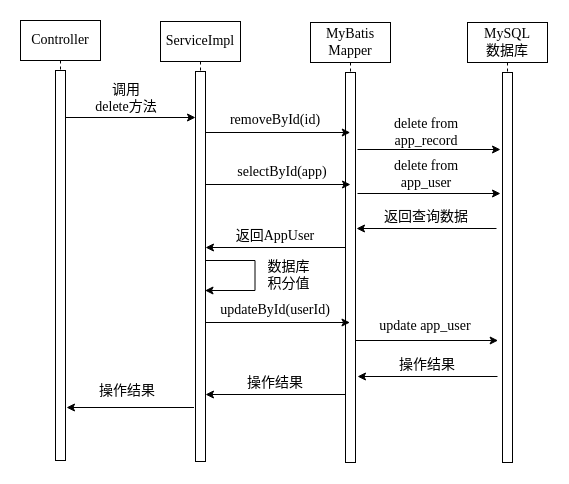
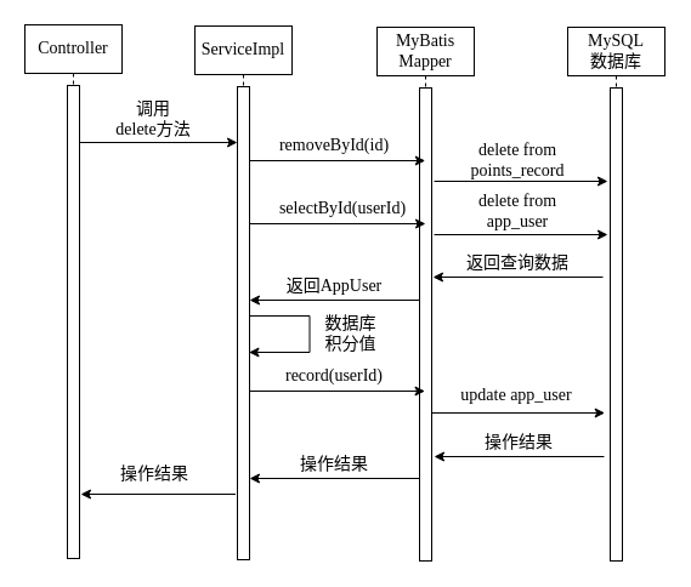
  <mxCell id="0" />
  <mxCell id="1" parent="0" />
  <mxCell id="2" value="&lt;div&gt;Controller&lt;/div&gt;" style="shape=umlLifeline;perimeter=lifelinePerimeter;whiteSpace=wrap;html=1;container=1;dropTarget=0;collapsible=0;recursiveResize=0;outlineConnect=0;portConstraint=eastwest;newEdgeStyle={&quot;curved&quot;:0,&quot;rounded&quot;:0};fontFamily=宋体;fontSize=14;" parent="1" vertex="1"><mxGeometry x="20" y="20" width="80" height="410" as="geometry" /></mxCell>
  <mxCell id="3" value="" style="html=1;points=[[0,0,0,0,5],[0,1,0,0,-5],[1,0,0,0,5],[1,1,0,0,-5]];perimeter=orthogonalPerimeter;outlineConnect=0;targetShapes=umlLifeline;portConstraint=eastwest;newEdgeStyle={&quot;curved&quot;:0,&quot;rounded&quot;:0};fontFamily=宋体;fontSize=14;" parent="2" vertex="1"><mxGeometry x="35" y="50" width="10" height="390" as="geometry" /></mxCell>
  <mxCell id="4" value="ServiceImpl" style="shape=umlLifeline;perimeter=lifelinePerimeter;whiteSpace=wrap;html=1;container=1;dropTarget=0;collapsible=0;recursiveResize=0;outlineConnect=0;portConstraint=eastwest;newEdgeStyle={&quot;curved&quot;:0,&quot;rounded&quot;:0};fontFamily=宋体;fontSize=14;" parent="1" vertex="1"><mxGeometry x="160" y="21" width="80" height="400" as="geometry" /></mxCell>
  <mxCell id="5" value="" style="html=1;points=[[0,0,0,0,5],[0,1,0,0,-5],[1,0,0,0,5],[1,1,0,0,-5]];perimeter=orthogonalPerimeter;outlineConnect=0;targetShapes=umlLifeline;portConstraint=eastwest;newEdgeStyle={&quot;curved&quot;:0,&quot;rounded&quot;:0};fontFamily=宋体;fontSize=14;" parent="4" vertex="1"><mxGeometry x="35" y="50" width="10" height="390" as="geometry" /></mxCell>
  <mxCell id="6" value="MyBatis&lt;div&gt;Mapper&lt;/div&gt;" style="shape=umlLifeline;perimeter=lifelinePerimeter;whiteSpace=wrap;html=1;container=1;dropTarget=0;collapsible=0;recursiveResize=0;outlineConnect=0;portConstraint=eastwest;newEdgeStyle={&quot;curved&quot;:0,&quot;rounded&quot;:0};fontFamily=宋体;fontSize=14;" parent="1" vertex="1"><mxGeometry x="310" y="22" width="80" height="440" as="geometry" /></mxCell>
  <mxCell id="7" value="" style="html=1;points=[[0,0,0,0,5],[0,1,0,0,-5],[1,0,0,0,5],[1,1,0,0,-5]];perimeter=orthogonalPerimeter;outlineConnect=0;targetShapes=umlLifeline;portConstraint=eastwest;newEdgeStyle={&quot;curved&quot;:0,&quot;rounded&quot;:0};fontFamily=宋体;fontSize=14;" parent="6" vertex="1"><mxGeometry x="35" y="50" width="10" height="390" as="geometry" /></mxCell>
  <mxCell id="8" value="" style="group" parent="1" vertex="1" connectable="0"><mxGeometry x="65" y="87" width="130" height="30" as="geometry" /></mxCell>
  <mxCell id="9" value="" style="endArrow=classic;html=1;rounded=0;fontSize=14;fontFamily=宋体;" parent="8" edge="1"><mxGeometry width="50" height="50" relative="1" as="geometry"><mxPoint y="30" as="sourcePoint" /><mxPoint x="130" y="30" as="targetPoint" /></mxGeometry></mxCell>
  <mxCell id="10" value="MySQL&lt;div&gt;数据库&lt;/div&gt;" style="shape=umlLifeline;perimeter=lifelinePerimeter;whiteSpace=wrap;html=1;container=1;dropTarget=0;collapsible=0;recursiveResize=0;outlineConnect=0;portConstraint=eastwest;newEdgeStyle={&quot;curved&quot;:0,&quot;rounded&quot;:0};fontFamily=宋体;fontSize=14;" parent="1" vertex="1"><mxGeometry x="467" y="22" width="80" height="440" as="geometry" /></mxCell>
  <mxCell id="11" value="" style="html=1;points=[[0,0,0,0,5],[0,1,0,0,-5],[1,0,0,0,5],[1,1,0,0,-5]];perimeter=orthogonalPerimeter;outlineConnect=0;targetShapes=umlLifeline;portConstraint=eastwest;newEdgeStyle={&quot;curved&quot;:0,&quot;rounded&quot;:0};fontFamily=宋体;fontSize=14;" parent="10" vertex="1"><mxGeometry x="35" y="50" width="10" height="390" as="geometry" /></mxCell>
  <mxCell id="12" value="&lt;div&gt;调用&lt;/div&gt;&lt;div&gt;delete方法&lt;/div&gt;" style="text;html=1;align=center;verticalAlign=middle;whiteSpace=wrap;rounded=0;fontSize=14;fontFamily=宋体;" parent="1" vertex="1"><mxGeometry x="71" y="85" width="110" height="26" as="geometry" /></mxCell>
  <mxCell id="13" value="数据库&lt;div&gt;积分值&lt;/div&gt;" style="text;html=1;align=center;verticalAlign=middle;whiteSpace=wrap;rounded=0;fontSize=14;fontFamily=宋体;spacing=0;" parent="1" vertex="1"><mxGeometry x="259" y="262" width="58.56" height="26" as="geometry" /></mxCell>
  <mxCell id="14" value="" style="group" parent="1" vertex="1" connectable="0"><mxGeometry x="204.75" y="107" width="145" height="26" as="geometry" /></mxCell>
  <mxCell id="15" value="" style="endArrow=none;html=1;rounded=0;startArrow=classic;startFill=1;endFill=1;" parent="14" edge="1"><mxGeometry width="50" height="50" relative="1" as="geometry"><mxPoint x="145" y="25" as="sourcePoint" /><mxPoint y="25" as="targetPoint" /></mxGeometry></mxCell>
  <mxCell id="16" value="removeById(id)" style="text;html=1;align=center;verticalAlign=middle;whiteSpace=wrap;rounded=0;fontSize=14;fontFamily=宋体;spacing=0;" parent="14" vertex="1"><mxGeometry x="12.32" width="116" height="26" as="geometry" /></mxCell>
  <mxCell id="17" value="" style="group" parent="1" vertex="1" connectable="0"><mxGeometry x="204.5" y="297" width="145" height="26" as="geometry" /></mxCell>
  <mxCell id="18" value="" style="endArrow=none;html=1;rounded=0;startArrow=classic;startFill=1;endFill=1;" parent="17" edge="1"><mxGeometry width="50" height="50" relative="1" as="geometry"><mxPoint x="145" y="25" as="sourcePoint" /><mxPoint y="25" as="targetPoint" /></mxGeometry></mxCell>
- <mxCell id="19" value="updateById(userId)" style="text;html=1;align=center;verticalAlign=middle;whiteSpace=wrap;rounded=0;fontSize=14;fontFamily=宋体;spacing=0;" parent="17" vertex="1"><mxGeometry x="12.32" width="116" height="26" as="geometry" /></mxCell>
+ <mxCell id="19" value="record(userId)" style="text;html=1;align=center;verticalAlign=middle;whiteSpace=wrap;rounded=0;fontSize=14;fontFamily=宋体;spacing=0;" parent="17" vertex="1"><mxGeometry x="12.32" width="116" height="26" as="geometry" /></mxCell>
  <mxCell id="20" value="" style="group" parent="1" vertex="1" connectable="0"><mxGeometry x="205" y="219" width="140" height="28" as="geometry" /></mxCell>
  <mxCell id="21" value="返回AppUser" style="text;html=1;align=center;verticalAlign=middle;whiteSpace=wrap;rounded=0;fontSize=14;fontFamily=宋体;spacing=0;" parent="20" vertex="1"><mxGeometry x="0.006" y="4" width="139.994" height="26" as="geometry" /></mxCell>
  <mxCell id="22" value="" style="endArrow=classic;html=1;rounded=0;" parent="20" edge="1"><mxGeometry width="50" height="50" relative="1" as="geometry"><mxPoint x="139.994" y="28" as="sourcePoint" /><mxPoint y="28" as="targetPoint" /></mxGeometry></mxCell>
  <mxCell id="23" value="delete from&lt;div&gt;app_user&lt;/div&gt;" style="text;html=1;align=center;verticalAlign=middle;whiteSpace=wrap;rounded=0;fontSize=14;fontFamily=宋体;spacing=0;" parent="1" vertex="1"><mxGeometry x="357" y="161" width="138.233" height="26" as="geometry" /></mxCell>
  <mxCell id="24" value="" style="endArrow=classic;html=1;rounded=0;fontSize=14;fontFamily=宋体;" parent="1" edge="1"><mxGeometry width="50" height="50" relative="1" as="geometry"><mxPoint x="357" y="193" as="sourcePoint" /><mxPoint x="500" y="193" as="targetPoint" /></mxGeometry></mxCell>
  <mxCell id="25" value="" style="group" parent="1" vertex="1" connectable="0"><mxGeometry x="205" y="159" width="145" height="26" as="geometry" /></mxCell>
  <mxCell id="26" value="" style="endArrow=none;html=1;rounded=0;startArrow=classic;startFill=1;endFill=1;" parent="25" edge="1"><mxGeometry width="50" height="50" relative="1" as="geometry"><mxPoint x="145" y="25" as="sourcePoint" /><mxPoint y="25" as="targetPoint" /></mxGeometry></mxCell>
- <mxCell id="27" value="selectById(app)" style="text;html=1;align=center;verticalAlign=middle;whiteSpace=wrap;rounded=0;fontSize=14;fontFamily=宋体;spacing=0;" parent="25" vertex="1"><mxGeometry x="19.32" width="116" height="26" as="geometry" /></mxCell>
+ <mxCell id="27" value="selectById(userId)" style="text;html=1;align=center;verticalAlign=middle;whiteSpace=wrap;rounded=0;fontSize=14;fontFamily=宋体;spacing=0;" parent="25" vertex="1"><mxGeometry x="19.32" width="116" height="26" as="geometry" /></mxCell>
  <mxCell id="28" value="update app_user" style="text;html=1;align=center;verticalAlign=middle;whiteSpace=wrap;rounded=0;fontSize=14;fontFamily=宋体;spacing=0;" parent="1" vertex="1"><mxGeometry x="356" y="313" width="138.233" height="26" as="geometry" /></mxCell>
  <mxCell id="29" value="" style="endArrow=classic;html=1;rounded=0;fontSize=14;fontFamily=宋体;" parent="1" edge="1"><mxGeometry width="50" height="50" relative="1" as="geometry"><mxPoint x="354.62" y="340" as="sourcePoint" /><mxPoint x="497.62" y="340" as="targetPoint" /></mxGeometry></mxCell>
- <mxCell id="30" value="delete from&lt;div&gt;app_record&lt;/div&gt;" style="text;html=1;align=center;verticalAlign=middle;whiteSpace=wrap;rounded=0;fontSize=14;fontFamily=宋体;spacing=0;" parent="1" vertex="1"><mxGeometry x="357" y="119" width="138.233" height="26" as="geometry" /></mxCell>
+ <mxCell id="30" value="delete from&lt;div&gt;points_record&lt;/div&gt;" style="text;html=1;align=center;verticalAlign=middle;whiteSpace=wrap;rounded=0;fontSize=14;fontFamily=宋体;spacing=0;" parent="1" vertex="1"><mxGeometry x="357" y="119" width="138.233" height="26" as="geometry" /></mxCell>
  <mxCell id="31" value="" style="endArrow=classic;html=1;rounded=0;fontSize=14;fontFamily=宋体;sourcePerimeterSpacing=0;endSize=6;" parent="1" edge="1"><mxGeometry width="50" height="50" relative="1" as="geometry"><mxPoint x="357" y="149" as="sourcePoint" /><mxPoint x="500" y="149" as="targetPoint" /></mxGeometry></mxCell>
  <mxCell id="32" value="返回查询数据" style="text;html=1;align=center;verticalAlign=middle;whiteSpace=wrap;rounded=0;fontSize=14;fontFamily=宋体;spacing=0;" parent="1" vertex="1"><mxGeometry x="356.006" y="204" width="139.994" height="26" as="geometry" /></mxCell>
  <mxCell id="33" value="" style="endArrow=classic;html=1;rounded=0;sourcePerimeterSpacing=0;strokeWidth=1;" parent="1" edge="1"><mxGeometry width="50" height="50" relative="1" as="geometry"><mxPoint x="495.994" y="228" as="sourcePoint" /><mxPoint x="356" y="228" as="targetPoint" /></mxGeometry></mxCell>
  <mxCell id="34" value="操作结果&lt;span style=&quot;color: rgba(0, 0, 0, 0); font-family: monospace; font-size: 0px; text-align: start; text-wrap-mode: nowrap;&quot;&gt;%3CmxGraphModel%3E%3Croot%3E%3CmxCell%20id%3D%220%22%2F%3E%3CmxCell%20id%3D%221%22%20parent%3D%220%22%2F%3E%3CmxCell%20id%3D%222%22%20value%3D%22%E8%BF%94%E5%9B%9E%E6%9F%A5%E8%AF%A2%E6%95%B0%E6%8D%AE%22%20style%3D%22text%3Bhtml%3D1%3Balign%3Dcenter%3BverticalAlign%3Dmiddle%3BwhiteSpace%3Dwrap%3Brounded%3D0%3BfontSize%3D14%3BfontFamily%3D%E5%AE%8B%E4%BD%93%3Bspacing%3D0%3B%22%20vertex%3D%221%22%20parent%3D%221%22%3E%3CmxGeometry%20x%3D%22356.006%22%20y%3D%22264%22%20width%3D%22139.994%22%20height%3D%2226%22%20as%3D%22geometry%22%2F%3E%3C%2FmxCell%3E%3CmxCell%20id%3D%223%22%20value%3D%22%22%20style%3D%22endArrow%3Dclassic%3Bhtml%3D1%3Brounded%3D0%3BsourcePerimeterSpacing%3D0%3BstrokeWidth%3D1%3B%22%20edge%3D%221%22%20parent%3D%221%22%3E%3CmxGeometry%20width%3D%2250%22%20height%3D%2250%22%20relative%3D%221%22%20as%3D%22geometry%22%3E%3CmxPoint%20x%3D%22495.994%22%20y%3D%22288%22%20as%3D%22sourcePoint%22%2F%3E%3CmxPoint%20x%3D%22356%22%20y%3D%22288%22%20as%3D%22targetPoint%22%2F%3E%3C%2FmxGeometry%3E%3C%2FmxCell%3E%3C%2Froot%3E%3C%2FmxGraphModel%3E&lt;/span&gt;" style="text;html=1;align=center;verticalAlign=middle;whiteSpace=wrap;rounded=0;fontSize=14;fontFamily=宋体;spacing=0;" parent="1" vertex="1"><mxGeometry x="357.006" y="352" width="139.994" height="26" as="geometry" /></mxCell>
  <mxCell id="35" value="" style="endArrow=classic;html=1;rounded=0;sourcePerimeterSpacing=0;strokeWidth=1;" parent="1" edge="1"><mxGeometry width="50" height="50" relative="1" as="geometry"><mxPoint x="496.994" y="376" as="sourcePoint" /><mxPoint x="357" y="376" as="targetPoint" /></mxGeometry></mxCell>
  <mxCell id="36" value="操作结果&lt;span style=&quot;color: rgba(0, 0, 0, 0); font-family: monospace; font-size: 0px; text-align: start; text-wrap-mode: nowrap;&quot;&gt;%3CmxGraphModel%3E%3Croot%3E%3CmxCell%20id%3D%220%22%2F%3E%3CmxCell%20id%3D%221%22%20parent%3D%220%22%2F%3E%3CmxCell%20id%3D%222%22%20value%3D%22%E8%BF%94%E5%9B%9E%E6%9F%A5%E8%AF%A2%E6%95%B0%E6%8D%AE%22%20style%3D%22text%3Bhtml%3D1%3Balign%3Dcenter%3BverticalAlign%3Dmiddle%3BwhiteSpace%3Dwrap%3Brounded%3D0%3BfontSize%3D14%3BfontFamily%3D%E5%AE%8B%E4%BD%93%3Bspacing%3D0%3B%22%20vertex%3D%221%22%20parent%3D%221%22%3E%3CmxGeometry%20x%3D%22356.006%22%20y%3D%22264%22%20width%3D%22139.994%22%20height%3D%2226%22%20as%3D%22geometry%22%2F%3E%3C%2FmxCell%3E%3CmxCell%20id%3D%223%22%20value%3D%22%22%20style%3D%22endArrow%3Dclassic%3Bhtml%3D1%3Brounded%3D0%3BsourcePerimeterSpacing%3D0%3BstrokeWidth%3D1%3B%22%20edge%3D%221%22%20parent%3D%221%22%3E%3CmxGeometry%20width%3D%2250%22%20height%3D%2250%22%20relative%3D%221%22%20as%3D%22geometry%22%3E%3CmxPoint%20x%3D%22495.994%22%20y%3D%22288%22%20as%3D%22sourcePoint%22%2F%3E%3CmxPoint%20x%3D%22356%22%20y%3D%22288%22%20as%3D%22targetPoint%22%2F%3E%3C%2FmxGeometry%3E%3C%2FmxCell%3E%3C%2Froot%3E%3C%2FmxGraphModel%3E&lt;/span&gt;" style="text;html=1;align=center;verticalAlign=middle;whiteSpace=wrap;rounded=0;fontSize=14;fontFamily=宋体;spacing=0;" parent="1" vertex="1"><mxGeometry x="205.006" y="370" width="139.994" height="26" as="geometry" /></mxCell>
  <mxCell id="37" value="" style="endArrow=classic;html=1;rounded=0;sourcePerimeterSpacing=0;strokeWidth=1;" parent="1" edge="1"><mxGeometry width="50" height="50" relative="1" as="geometry"><mxPoint x="344.994" y="394" as="sourcePoint" /><mxPoint x="205" y="394" as="targetPoint" /></mxGeometry></mxCell>
  <mxCell id="38" value="操作结果&lt;span style=&quot;color: rgba(0, 0, 0, 0); font-family: monospace; font-size: 0px; text-align: start; text-wrap-mode: nowrap;&quot;&gt;%3CmxGraphModel%3E%3Croot%3E%3CmxCell%20id%3D%220%22%2F%3E%3CmxCell%20id%3D%221%22%20parent%3D%220%22%2F%3E%3CmxCell%20id%3D%222%22%20value%3D%22%E8%BF%94%E5%9B%9E%E6%9F%A5%E8%AF%A2%E6%95%B0%E6%8D%AE%22%20style%3D%22text%3Bhtml%3D1%3Balign%3Dcenter%3BverticalAlign%3Dmiddle%3BwhiteSpace%3Dwrap%3Brounded%3D0%3BfontSize%3D14%3BfontFamily%3D%E5%AE%8B%E4%BD%93%3Bspacing%3D0%3B%22%20vertex%3D%221%22%20parent%3D%221%22%3E%3CmxGeometry%20x%3D%22356.006%22%20y%3D%22264%22%20width%3D%22139.994%22%20height%3D%2226%22%20as%3D%22geometry%22%2F%3E%3C%2FmxCell%3E%3CmxCell%20id%3D%223%22%20value%3D%22%22%20style%3D%22endArrow%3Dclassic%3Bhtml%3D1%3Brounded%3D0%3BsourcePerimeterSpacing%3D0%3BstrokeWidth%3D1%3B%22%20edge%3D%221%22%20parent%3D%221%22%3E%3CmxGeometry%20width%3D%2250%22%20height%3D%2250%22%20relative%3D%221%22%20as%3D%22geometry%22%3E%3CmxPoint%20x%3D%22495.994%22%20y%3D%22288%22%20as%3D%22sourcePoint%22%2F%3E%3CmxPoint%20x%3D%22356%22%20y%3D%22288%22%20as%3D%22targetPoint%22%2F%3E%3C%2FmxGeometry%3E%3C%2FmxCell%3E%3C%2Froot%3E%3C%2FmxGraphModel%3E&lt;/span&gt;" style="text;html=1;align=center;verticalAlign=middle;whiteSpace=wrap;rounded=0;fontSize=14;fontFamily=宋体;spacing=0;" parent="1" vertex="1"><mxGeometry x="57.496" y="378" width="139.994" height="26" as="geometry" /></mxCell>
  <mxCell id="39" value="" style="endArrow=classic;html=1;rounded=0;sourcePerimeterSpacing=0;strokeWidth=1;" parent="1" edge="1"><mxGeometry width="50" height="50" relative="1" as="geometry"><mxPoint x="193.494" y="407" as="sourcePoint" /><mxPoint x="66" y="407" as="targetPoint" /></mxGeometry></mxCell>
  <mxCell id="40" value="" style="endArrow=classic;html=1;rounded=0;" parent="1" edge="1"><mxGeometry width="50" height="50" relative="1" as="geometry"><mxPoint x="204.5" y="260" as="sourcePoint" /><mxPoint x="204.5" y="290" as="targetPoint" /><Array as="points"><mxPoint x="254.5" y="260" /><mxPoint x="254.5" y="290" /></Array></mxGeometry></mxCell>
